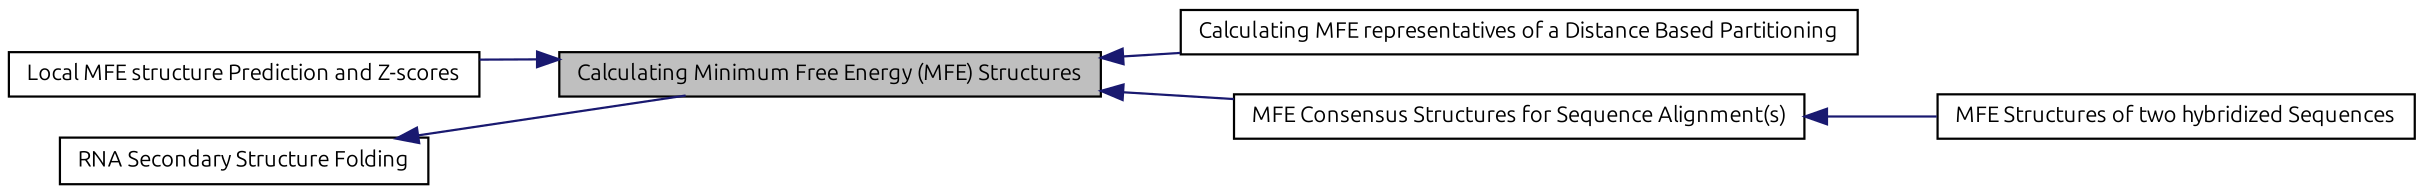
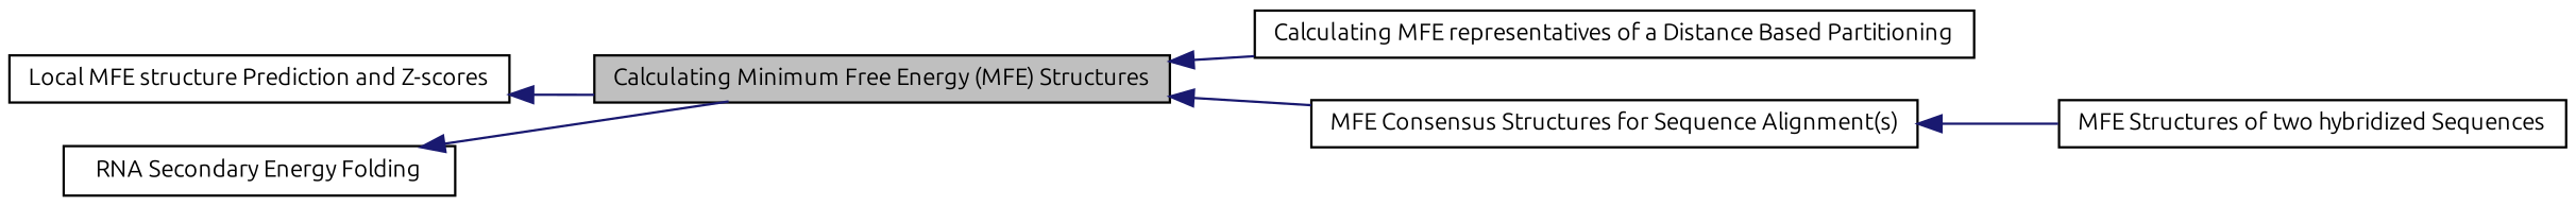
  digraph {
    fontname=Ubuntu
    rankdir=LR
    node [color=black fontname=Ubuntu fontsize=10 shape=record]
    edge [color=midnightblue dir=back fontname=Ubuntu fontsize=8 labelfontname="FreeSans.ttf" labelfontsize=8 shape=plaintext style=solid]
    n1 [height=0.2 label="Local MFE structure Prediction and Z-scores" width=0.4]
    n2 [height=0.2 label="Calculating MFE representatives of a Distance Based Partitioning" width=0.4]
    n3 [fillcolor=grey75 fontcolor=black height=0.2 label="Calculating Minimum Free Energy (MFE) Structures" style=filled width=0.4]
    n4 [height=0.2 label="MFE Consensus Structures for Sequence Alignment(s)" width=0.4]
    n5 [height=0.2 label="MFE Structures of two hybridized Sequences" width=0.4]
-   n6 [height=0.2 label="RNA Secondary Structure Folding" width=0.4]
-   n3 -> n1
+   n6 [height=0.2 label="RNA Secondary Energy Folding" width=0.4]
+   n1 -> n3
    n3 -> n2
    n3 -> n4
    n4 -> n5
    n6 -> n3
  }
